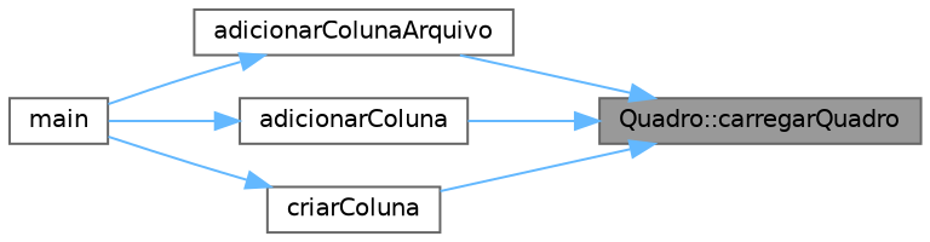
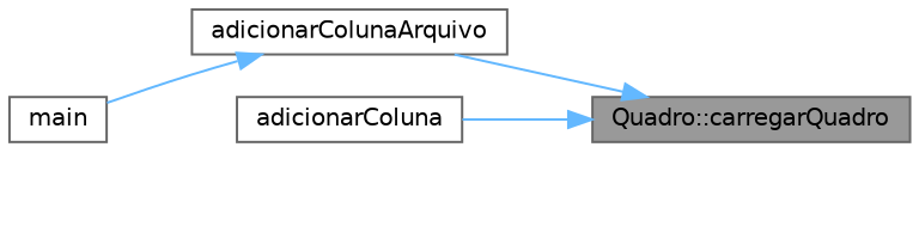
  digraph {
    rankdir=RL
    node [color=grey40 fillcolor=white fontname=Helvetica fontsize=10 shape=box style=filled]
    edge [color=steelblue1 dir=back fontname=Helvetica fontsize=10 labelfontname=Helvetica labelfontsize=10 style=solid]
    n1 [color=gray40 fillcolor=grey60 fontcolor=black height=0.2 label="Quadro::carregarQuadro" width=0.4]
    n2 [height=0.2 label=adicionarColunaArquivo width=0.4]
    n3 [height=0.2 label=adicionarColuna width=0.4]
-   n4 [height=0.2 label=criarColuna width=0.4]
    n5 [height=0.2 label=main width=0.4]
    n1 -> n2
    n1 -> n3
-   n1 -> n4
    n2 -> n5
-   n3 -> n5
-   n4 -> n5
  }
